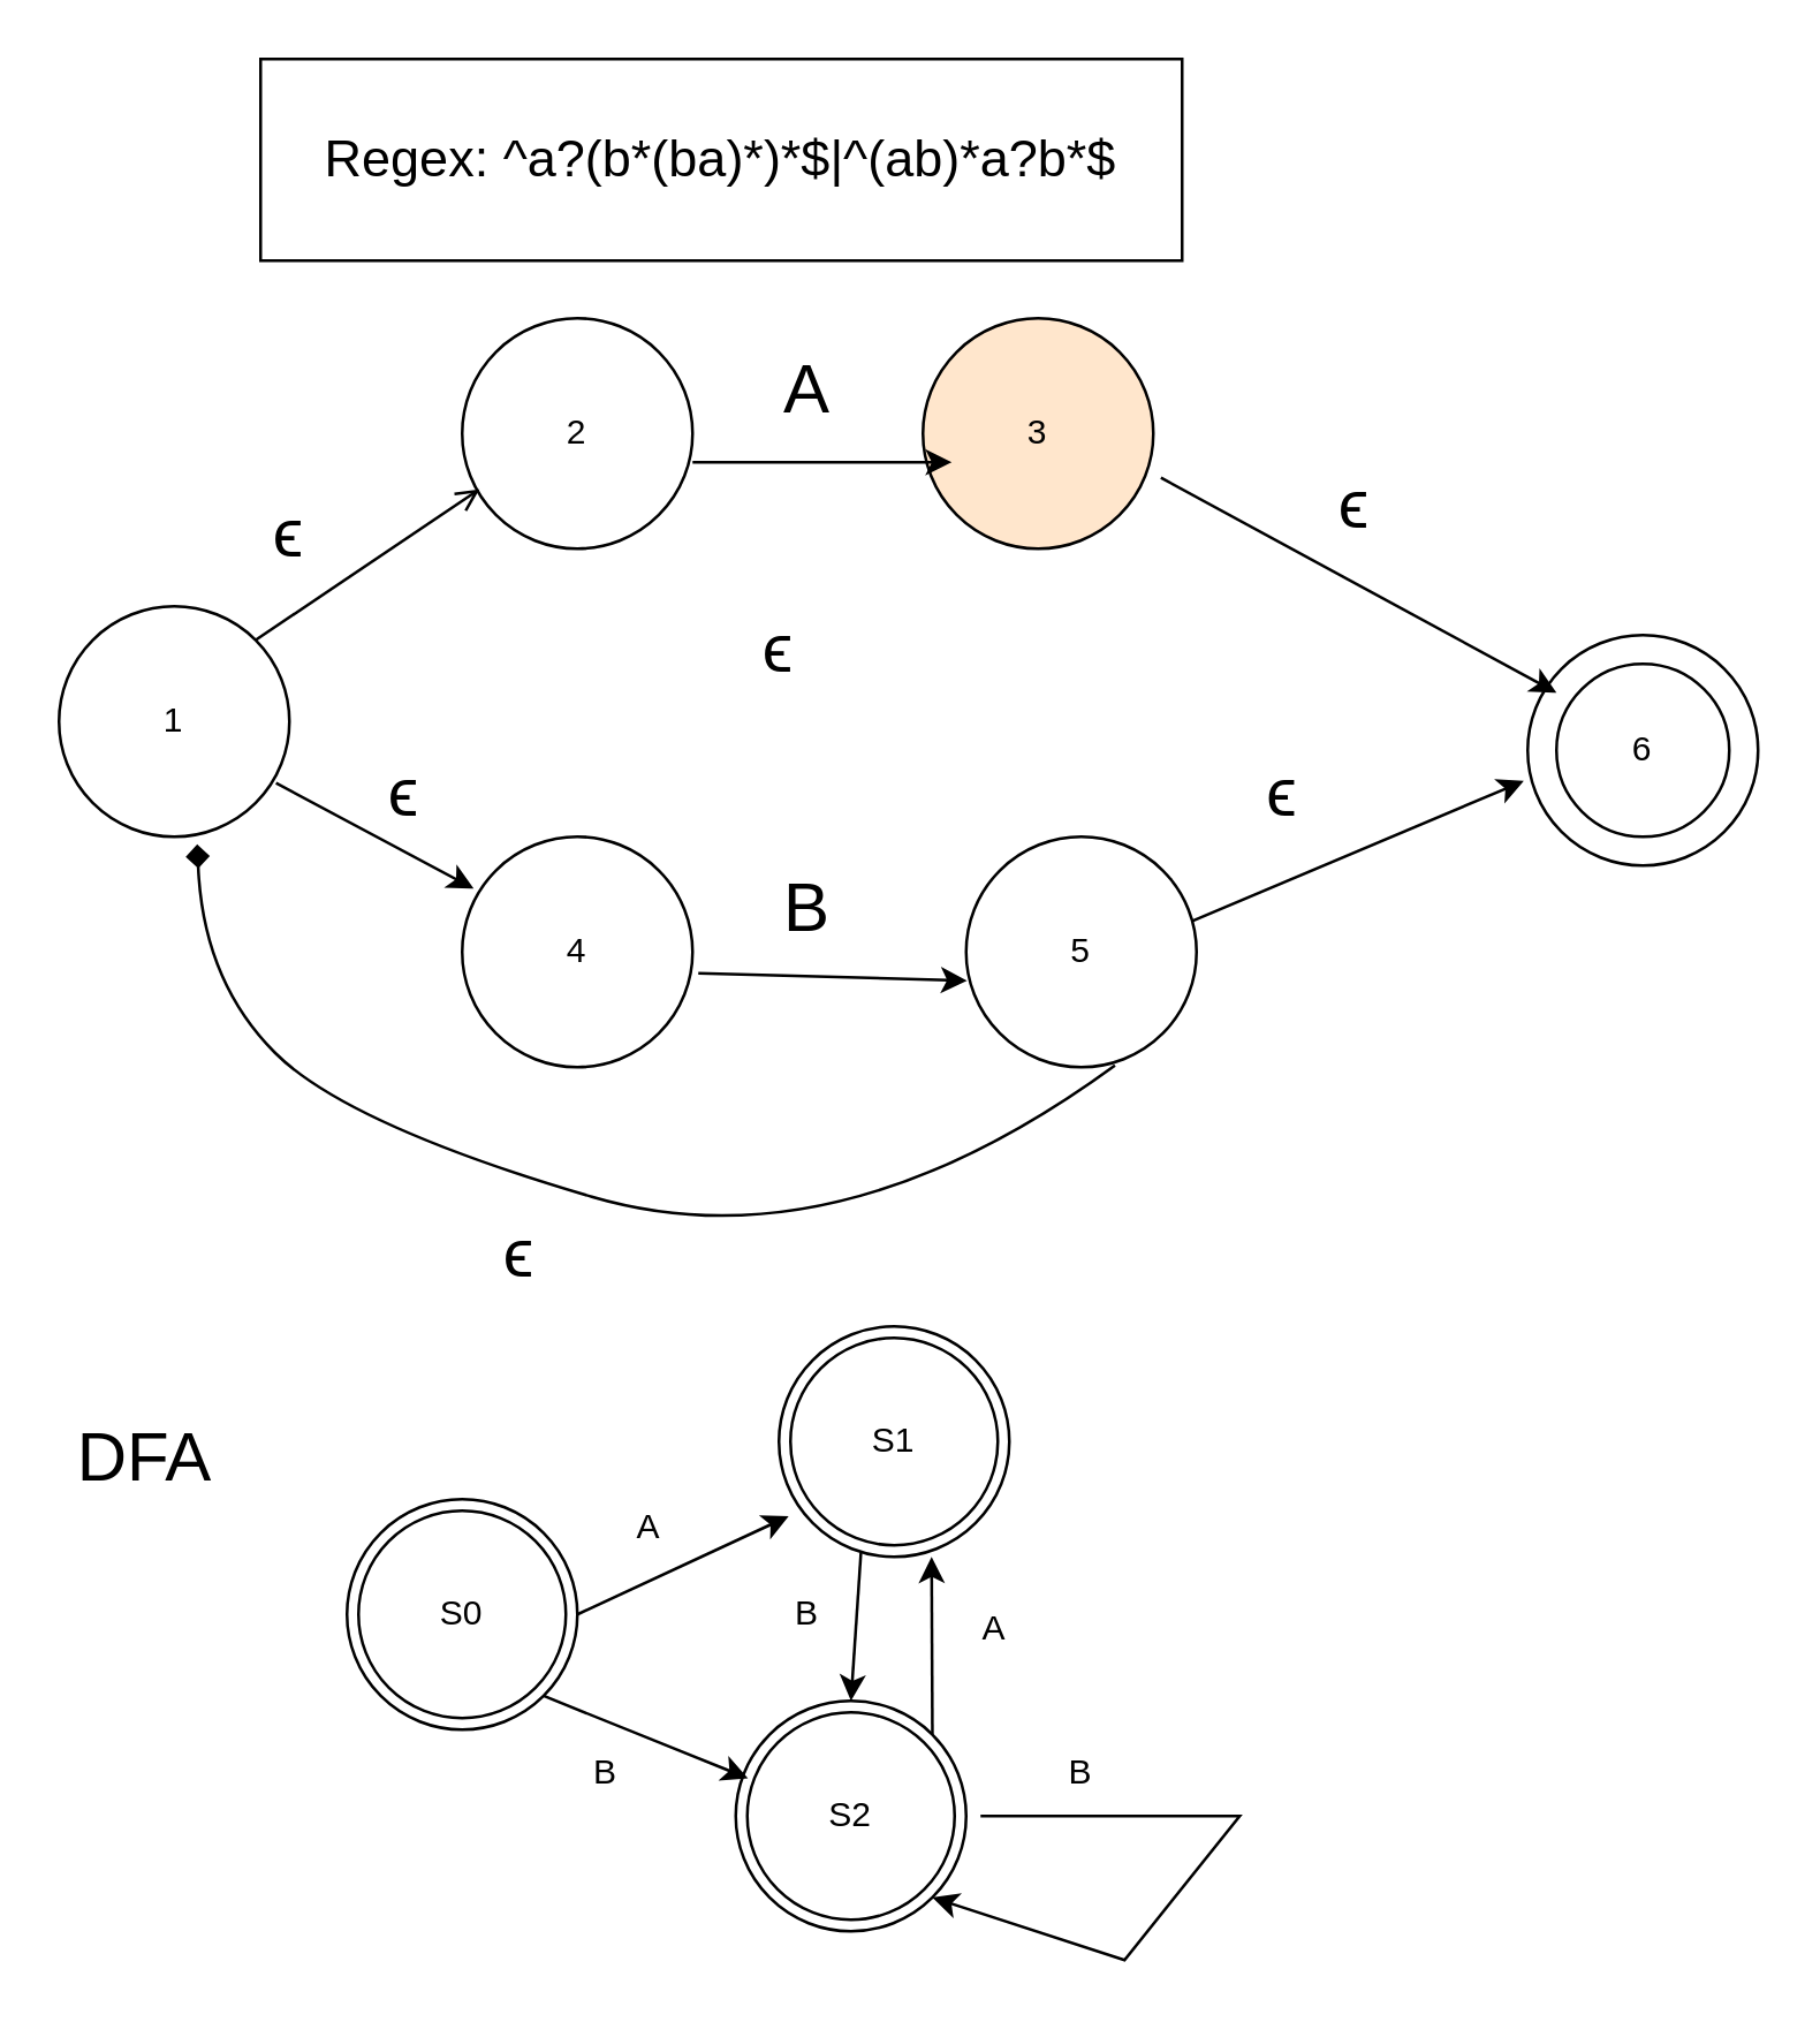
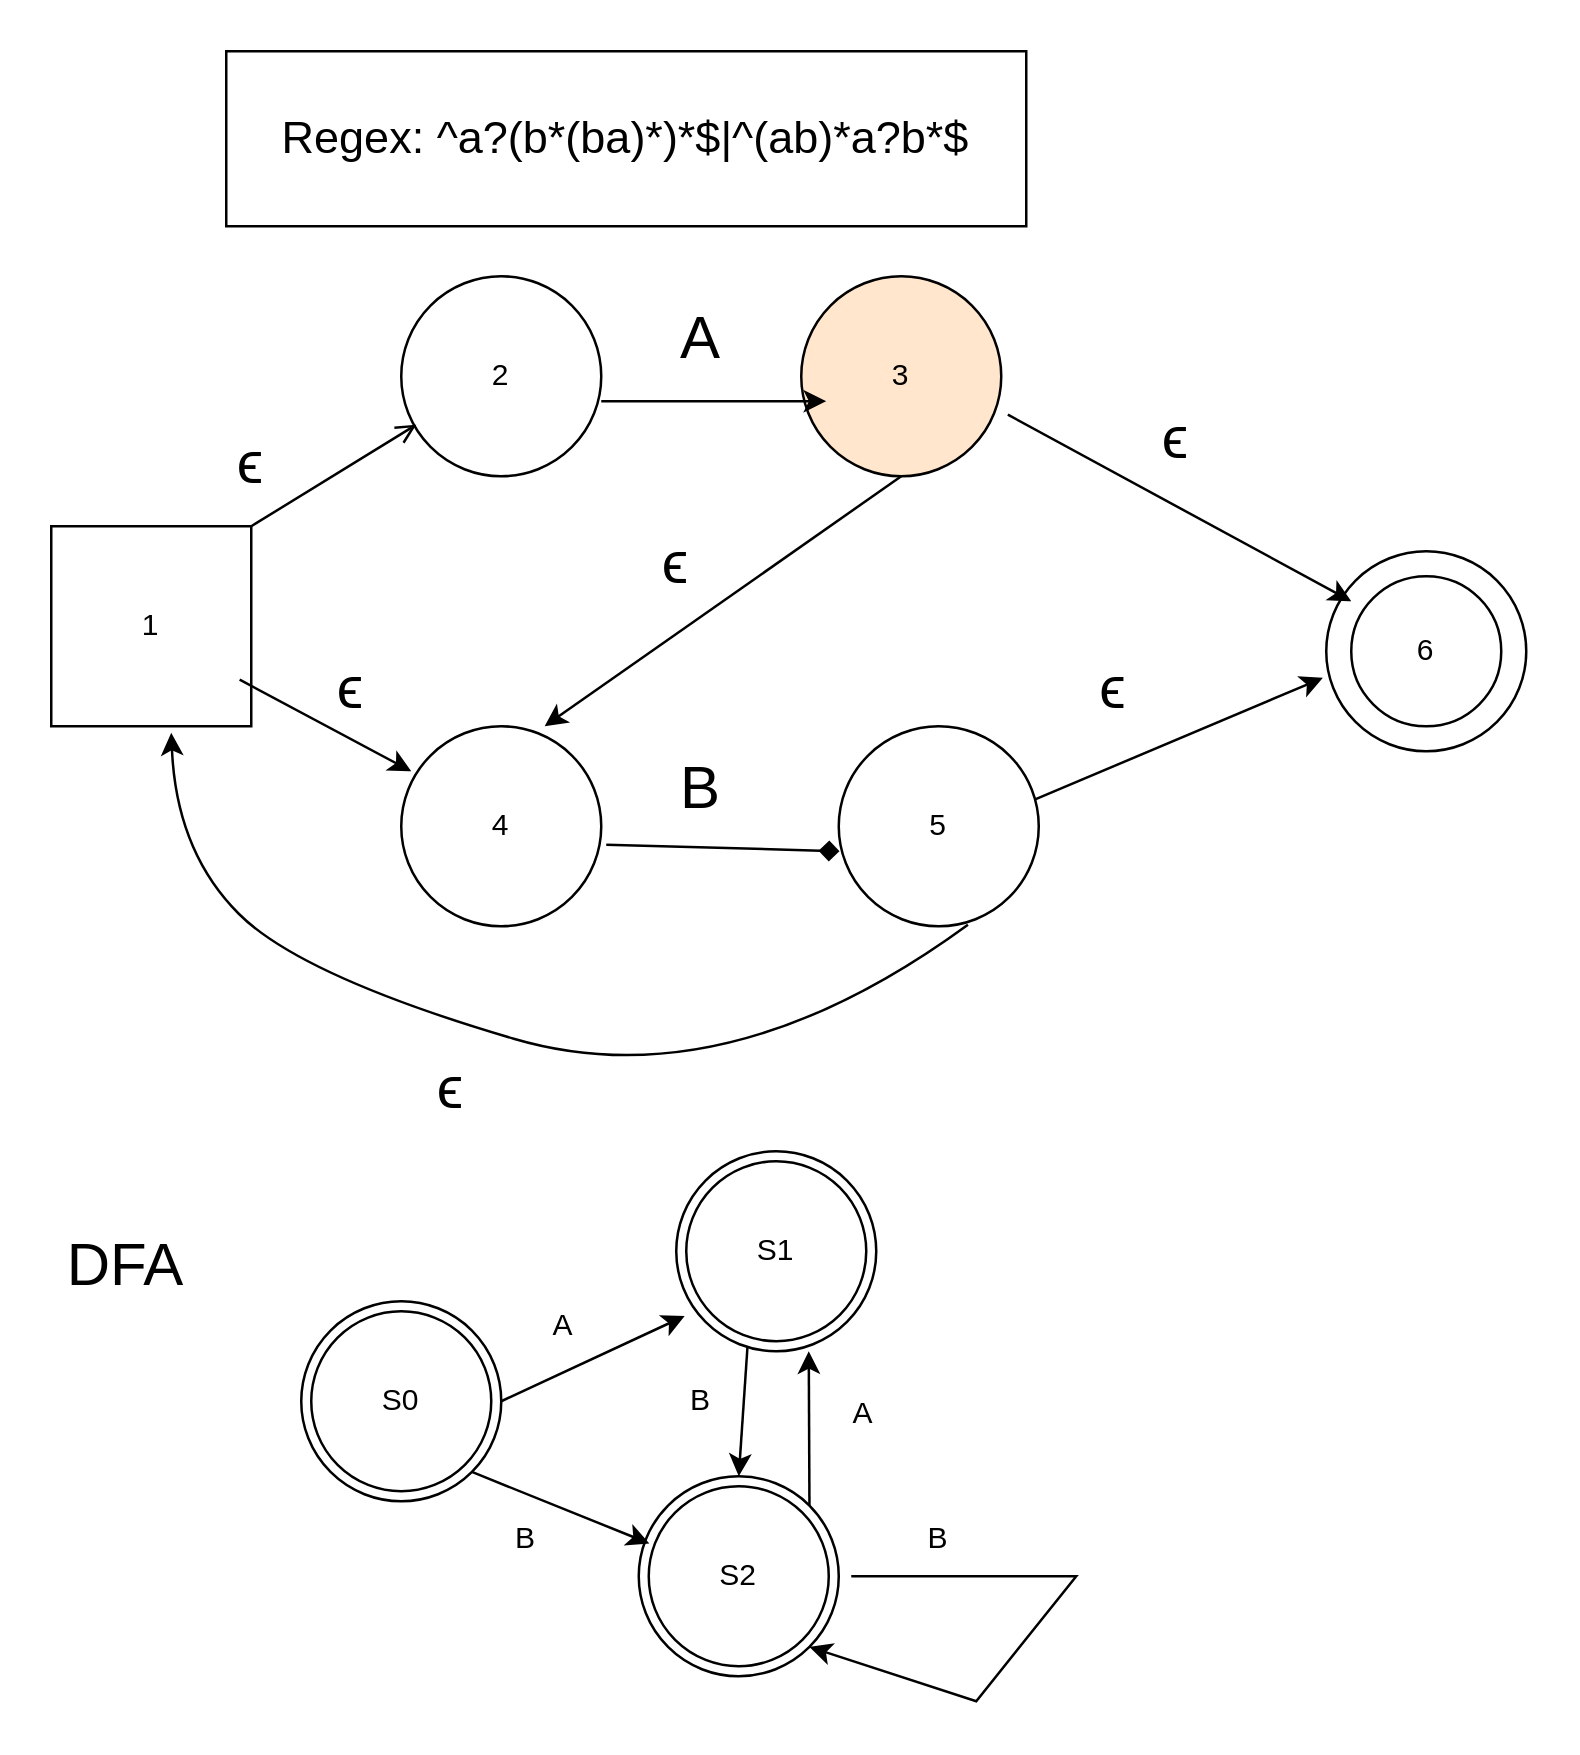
  <mxCell id="0" />
  <mxCell id="1" parent="0" />
- <mxCell id="2" value="1" style="ellipse;whiteSpace=wrap;html=1;aspect=fixed;" vertex="1" parent="1"><mxGeometry x="20" y="210" width="80" height="80" as="geometry" /></mxCell>
+ <mxCell id="2" value="1" style="whiteSpace=wrap;html=1;aspect=fixed;rounded=0;" vertex="1" parent="1"><mxGeometry x="20" y="210" width="80" height="80" as="geometry" /></mxCell>
  <mxCell id="3" value="2" style="ellipse;whiteSpace=wrap;html=1;aspect=fixed;" vertex="1" parent="1"><mxGeometry x="160" y="110" width="80" height="80" as="geometry" /></mxCell>
  <mxCell id="4" value="4" style="ellipse;whiteSpace=wrap;html=1;aspect=fixed;" vertex="1" parent="1"><mxGeometry x="160" y="290" width="80" height="80" as="geometry" /></mxCell>
  <mxCell id="5" value="5" style="ellipse;whiteSpace=wrap;html=1;aspect=fixed;" vertex="1" parent="1"><mxGeometry x="335" y="290" width="80" height="80" as="geometry" /></mxCell>
  <mxCell id="6" value="3" style="ellipse;whiteSpace=wrap;html=1;aspect=fixed;fillColor=#ffe6cc;" vertex="1" parent="1"><mxGeometry x="320" y="110" width="80" height="80" as="geometry" /></mxCell>
  <mxCell id="7" value="" style="ellipse;whiteSpace=wrap;html=1;aspect=fixed;" vertex="1" parent="1"><mxGeometry x="530" y="220" width="80" height="80" as="geometry" /></mxCell>
  <mxCell id="8" value="6" style="ellipse;whiteSpace=wrap;html=1;aspect=fixed;" vertex="1" parent="1"><mxGeometry x="540" y="230" width="60" height="60" as="geometry" /></mxCell>
  <mxCell id="9" value="" style="endArrow=open;html=1;rounded=0;exitX=1;exitY=0;exitDx=0;exitDy=0;entryX=0.075;entryY=0.742;entryDx=0;entryDy=0;entryPerimeter=0;" edge="1" parent="1" source="2" target="3"><mxGeometry width="50" height="50" relative="1" as="geometry"><mxPoint x="100" y="230" as="sourcePoint" /><mxPoint x="150" y="180" as="targetPoint" /></mxGeometry></mxCell>
  <mxCell id="10" value="" style="endArrow=classic;html=1;rounded=0;exitX=0.942;exitY=0.767;exitDx=0;exitDy=0;entryX=0.05;entryY=0.225;entryDx=0;entryDy=0;entryPerimeter=0;exitPerimeter=0;" edge="1" parent="1" source="2" target="4"><mxGeometry width="50" height="50" relative="1" as="geometry"><mxPoint x="98" y="232" as="sourcePoint" /><mxPoint x="176" y="179" as="targetPoint" /></mxGeometry></mxCell>
  <mxCell id="11" value="" style="endArrow=classic;html=1;rounded=0;" edge="1" parent="1"><mxGeometry width="50" height="50" relative="1" as="geometry"><mxPoint x="240" y="160" as="sourcePoint" /><mxPoint x="330" y="160" as="targetPoint" /></mxGeometry></mxCell>
- <mxCell id="12" value="" style="endArrow=classic;html=1;rounded=0;exitX=1.025;exitY=0.592;exitDx=0;exitDy=0;exitPerimeter=0;entryX=0.004;entryY=0.625;entryDx=0;entryDy=0;entryPerimeter=0;" edge="1" parent="1" source="4" target="5"><mxGeometry width="50" height="50" relative="1" as="geometry"><mxPoint x="240" y="460" as="sourcePoint" /><mxPoint x="290" y="410" as="targetPoint" /></mxGeometry></mxCell>
+ <mxCell id="12" value="" style="endArrow=diamond;html=1;rounded=0;exitX=1.025;exitY=0.592;exitDx=0;exitDy=0;exitPerimeter=0;entryX=0.004;entryY=0.625;entryDx=0;entryDy=0;entryPerimeter=0;" edge="1" parent="1" source="4" target="5"><mxGeometry width="50" height="50" relative="1" as="geometry"><mxPoint x="240" y="460" as="sourcePoint" /><mxPoint x="290" y="410" as="targetPoint" /></mxGeometry></mxCell>
  <mxCell id="13" value="" style="endArrow=classic;html=1;rounded=0;exitX=0.979;exitY=0.367;exitDx=0;exitDy=0;exitPerimeter=0;entryX=-0.017;entryY=0.633;entryDx=0;entryDy=0;entryPerimeter=0;" edge="1" parent="1" source="5" target="7"><mxGeometry width="50" height="50" relative="1" as="geometry"><mxPoint x="430" y="330" as="sourcePoint" /><mxPoint x="480" y="280" as="targetPoint" /></mxGeometry></mxCell>
  <mxCell id="14" value="" style="endArrow=classic;html=1;rounded=0;exitX=1.033;exitY=0.692;exitDx=0;exitDy=0;exitPerimeter=0;" edge="1" parent="1" source="6"><mxGeometry width="50" height="50" relative="1" as="geometry"><mxPoint x="440" y="200" as="sourcePoint" /><mxPoint x="540" y="240" as="targetPoint" /></mxGeometry></mxCell>
  <mxCell id="15" value="&lt;font style=&quot;font-size: 24px;&quot;&gt;B&lt;/font&gt;" style="text;html=1;strokeColor=none;fillColor=none;align=center;verticalAlign=middle;whiteSpace=wrap;rounded=0;" vertex="1" parent="1"><mxGeometry x="250" y="300" width="60" height="30" as="geometry" /></mxCell>
  <mxCell id="16" value="&lt;font style=&quot;font-size: 24px;&quot;&gt;A&lt;/font&gt;" style="text;html=1;strokeColor=none;fillColor=none;align=center;verticalAlign=middle;whiteSpace=wrap;rounded=0;" vertex="1" parent="1"><mxGeometry x="250" y="120" width="60" height="30" as="geometry" /></mxCell>
- <mxCell id="18" value="" style="curved=1;endArrow=diamond;html=1;rounded=0;exitX=0.646;exitY=0.992;exitDx=0;exitDy=0;exitPerimeter=0;entryX=0.6;entryY=1.033;entryDx=0;entryDy=0;entryPerimeter=0;" edge="1" parent="1" source="5" target="2"><mxGeometry width="50" height="50" relative="1" as="geometry"><mxPoint x="400" y="430" as="sourcePoint" /><mxPoint x="120" y="340" as="targetPoint" /><Array as="points"><mxPoint x="290" y="440" /><mxPoint x="120" y="390" /><mxPoint x="70" y="340" /></Array></mxGeometry></mxCell>
+ <mxCell id="17" value="" style="endArrow=classic;html=1;rounded=0;exitX=0.5;exitY=1;exitDx=0;exitDy=0;entryX=0.717;entryY=0;entryDx=0;entryDy=0;entryPerimeter=0;" edge="1" parent="1" source="6" target="4"><mxGeometry width="50" height="50" relative="1" as="geometry"><mxPoint x="310" y="270" as="sourcePoint" /><mxPoint x="360" y="220" as="targetPoint" /></mxGeometry></mxCell>
+ <mxCell id="18" value="" style="curved=1;endArrow=classic;html=1;rounded=0;exitX=0.646;exitY=0.992;exitDx=0;exitDy=0;exitPerimeter=0;entryX=0.6;entryY=1.033;entryDx=0;entryDy=0;entryPerimeter=0;" edge="1" parent="1" source="5" target="2"><mxGeometry width="50" height="50" relative="1" as="geometry"><mxPoint x="400" y="430" as="sourcePoint" /><mxPoint x="120" y="340" as="targetPoint" /><Array as="points"><mxPoint x="290" y="440" /><mxPoint x="120" y="390" /><mxPoint x="70" y="340" /></Array></mxGeometry></mxCell>
  <mxCell id="19" value="&lt;font style=&quot;font-size: 24px;&quot;&gt;ϵ&lt;/font&gt;" style="text;html=1;strokeColor=none;fillColor=none;align=center;verticalAlign=middle;whiteSpace=wrap;rounded=0;" vertex="1" parent="1"><mxGeometry x="150" y="420" width="60" height="30" as="geometry" /></mxCell>
  <mxCell id="20" value="&lt;font style=&quot;font-size: 24px;&quot;&gt;ϵ&lt;/font&gt;" style="text;html=1;strokeColor=none;fillColor=none;align=center;verticalAlign=middle;whiteSpace=wrap;rounded=0;" vertex="1" parent="1"><mxGeometry x="240" y="210" width="60" height="30" as="geometry" /></mxCell>
  <mxCell id="21" value="&lt;font style=&quot;font-size: 24px;&quot;&gt;ϵ&lt;/font&gt;" style="text;html=1;strokeColor=none;fillColor=none;align=center;verticalAlign=middle;whiteSpace=wrap;rounded=0;" vertex="1" parent="1"><mxGeometry x="70" y="170" width="60" height="30" as="geometry" /></mxCell>
  <mxCell id="22" value="&lt;font style=&quot;font-size: 24px;&quot;&gt;ϵ&lt;/font&gt;" style="text;html=1;strokeColor=none;fillColor=none;align=center;verticalAlign=middle;whiteSpace=wrap;rounded=0;" vertex="1" parent="1"><mxGeometry x="440" y="160" width="60" height="30" as="geometry" /></mxCell>
  <mxCell id="23" value="&lt;font style=&quot;font-size: 24px;&quot;&gt;ϵ&lt;/font&gt;" style="text;html=1;strokeColor=none;fillColor=none;align=center;verticalAlign=middle;whiteSpace=wrap;rounded=0;" vertex="1" parent="1"><mxGeometry x="415" y="260" width="60" height="30" as="geometry" /></mxCell>
  <mxCell id="24" value="&lt;font style=&quot;font-size: 24px;&quot;&gt;ϵ&lt;/font&gt;" style="text;html=1;strokeColor=none;fillColor=none;align=center;verticalAlign=middle;whiteSpace=wrap;rounded=0;" vertex="1" parent="1"><mxGeometry x="110" y="260" width="60" height="30" as="geometry" /></mxCell>
  <mxCell id="25" value="" style="rounded=0;whiteSpace=wrap;html=1;" vertex="1" parent="1"><mxGeometry x="90" y="20" width="320" height="70" as="geometry" /></mxCell>
  <mxCell id="26" value="&lt;font style=&quot;font-size: 18px;&quot;&gt;Regex:&amp;nbsp;^a?(b*(ba)*)*$|^(ab)*a?b*$&lt;/font&gt;" style="text;html=1;strokeColor=none;fillColor=none;align=center;verticalAlign=middle;whiteSpace=wrap;rounded=0;" vertex="1" parent="1"><mxGeometry x="90" y="20" width="320" height="70" as="geometry" /></mxCell>
  <mxCell id="27" value="S0" style="whiteSpace=wrap;html=1;aspect=fixed;shape=doubleEllipse;perimeter=ellipsePerimeter;" vertex="1" parent="1"><mxGeometry x="120" y="520" width="80" height="80" as="geometry" /></mxCell>
  <mxCell id="28" value="S1" style="whiteSpace=wrap;html=1;aspect=fixed;shape=doubleEllipse;perimeter=ellipsePerimeter;" vertex="1" parent="1"><mxGeometry x="270" y="460" width="80" height="80" as="geometry" /></mxCell>
  <mxCell id="29" value="S2" style="whiteSpace=wrap;html=1;aspect=fixed;shape=doubleEllipse;perimeter=ellipsePerimeter;" vertex="1" parent="1"><mxGeometry x="255" y="590" width="80" height="80" as="geometry" /></mxCell>
  <mxCell id="30" value="" style="endArrow=classic;html=1;rounded=0;exitX=1;exitY=1;exitDx=0;exitDy=0;entryX=0.053;entryY=0.336;entryDx=0;entryDy=0;entryPerimeter=0;" edge="1" parent="1" source="27" target="29"><mxGeometry width="50" height="50" relative="1" as="geometry"><mxPoint x="120" y="660" as="sourcePoint" /><mxPoint x="170" y="610" as="targetPoint" /></mxGeometry></mxCell>
  <mxCell id="31" value="" style="endArrow=classic;html=1;rounded=0;exitX=1;exitY=0.5;exitDx=0;exitDy=0;entryX=0.042;entryY=0.824;entryDx=0;entryDy=0;entryPerimeter=0;" edge="1" parent="1" source="27" target="28"><mxGeometry width="50" height="50" relative="1" as="geometry"><mxPoint x="198" y="598" as="sourcePoint" /><mxPoint x="269" y="627" as="targetPoint" /></mxGeometry></mxCell>
  <mxCell id="32" value="" style="endArrow=classic;html=1;rounded=0;exitX=1;exitY=0;exitDx=0;exitDy=0;" edge="1" parent="1" source="29"><mxGeometry width="50" height="50" relative="1" as="geometry"><mxPoint x="390" y="620" as="sourcePoint" /><mxPoint x="323" y="540" as="targetPoint" /></mxGeometry></mxCell>
  <mxCell id="33" value="" style="endArrow=classic;html=1;rounded=0;exitX=0.356;exitY=0.98;exitDx=0;exitDy=0;exitPerimeter=0;entryX=0.5;entryY=0;entryDx=0;entryDy=0;" edge="1" parent="1" source="28" target="29"><mxGeometry width="50" height="50" relative="1" as="geometry"><mxPoint x="180" y="510" as="sourcePoint" /><mxPoint x="230" y="460" as="targetPoint" /></mxGeometry></mxCell>
  <mxCell id="34" value="" style="endArrow=classic;html=1;rounded=0;entryX=1;entryY=1;entryDx=0;entryDy=0;" edge="1" parent="1" target="29"><mxGeometry width="50" height="50" relative="1" as="geometry"><mxPoint x="340" y="630" as="sourcePoint" /><mxPoint x="340" y="670" as="targetPoint" /><Array as="points"><mxPoint x="430" y="630" /><mxPoint x="390" y="680" /></Array></mxGeometry></mxCell>
  <mxCell id="35" value="A" style="text;html=1;strokeColor=none;fillColor=none;align=center;verticalAlign=middle;whiteSpace=wrap;rounded=0;" vertex="1" parent="1"><mxGeometry x="195" y="515" width="60" height="30" as="geometry" /></mxCell>
  <mxCell id="36" value="A" style="text;html=1;strokeColor=none;fillColor=none;align=center;verticalAlign=middle;whiteSpace=wrap;rounded=0;" vertex="1" parent="1"><mxGeometry x="315" y="550" width="60" height="30" as="geometry" /></mxCell>
  <mxCell id="37" value="B" style="text;html=1;strokeColor=none;fillColor=none;align=center;verticalAlign=middle;whiteSpace=wrap;rounded=0;" vertex="1" parent="1"><mxGeometry x="345" y="600" width="60" height="30" as="geometry" /></mxCell>
  <mxCell id="38" value="B" style="text;html=1;strokeColor=none;fillColor=none;align=center;verticalAlign=middle;whiteSpace=wrap;rounded=0;" vertex="1" parent="1"><mxGeometry x="250" y="545" width="60" height="30" as="geometry" /></mxCell>
  <mxCell id="39" value="&lt;font style=&quot;font-size: 24px;&quot;&gt;DFA&lt;/font&gt;" style="text;html=1;strokeColor=none;fillColor=none;align=center;verticalAlign=middle;whiteSpace=wrap;rounded=0;" vertex="1" parent="1"><mxGeometry x="20" y="491" width="60" height="30" as="geometry" /></mxCell>
  <mxCell id="40" value="B" style="text;html=1;strokeColor=none;fillColor=none;align=center;verticalAlign=middle;whiteSpace=wrap;rounded=0;" vertex="1" parent="1"><mxGeometry x="180" y="600" width="60" height="30" as="geometry" /></mxCell>
